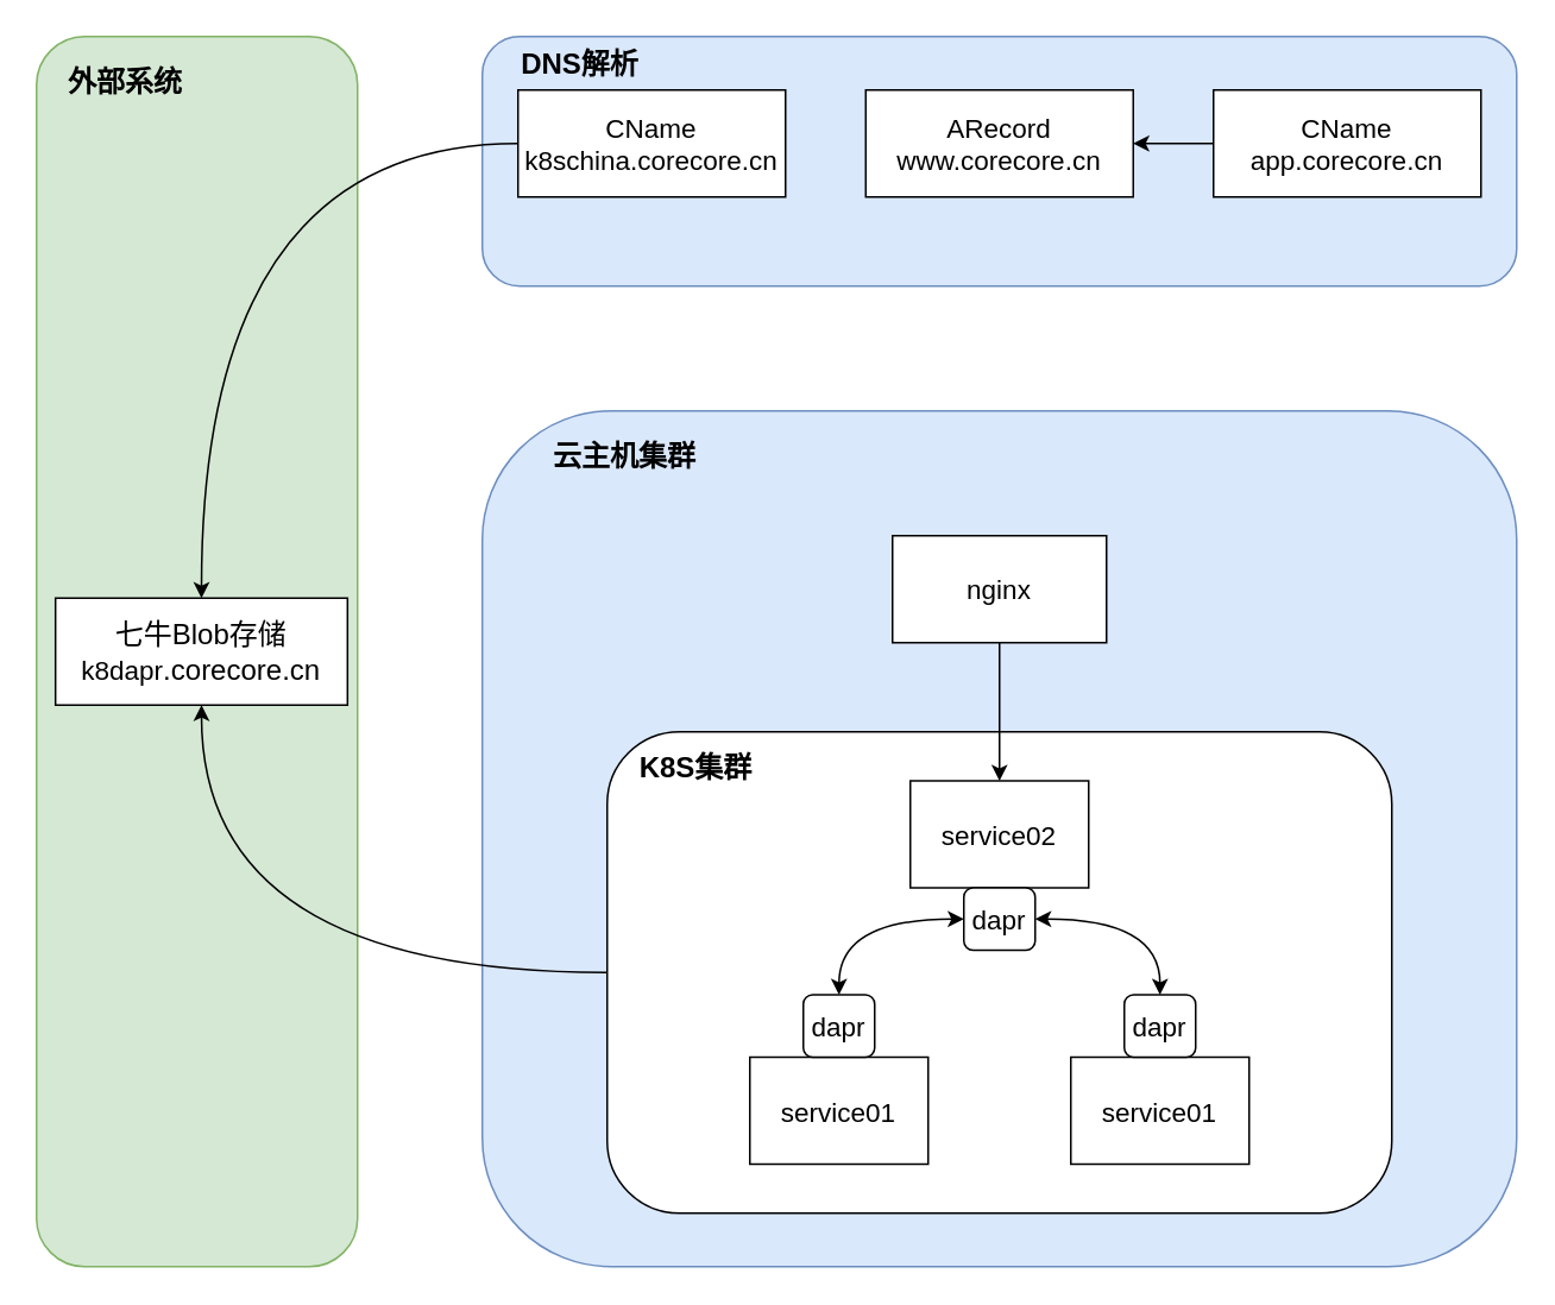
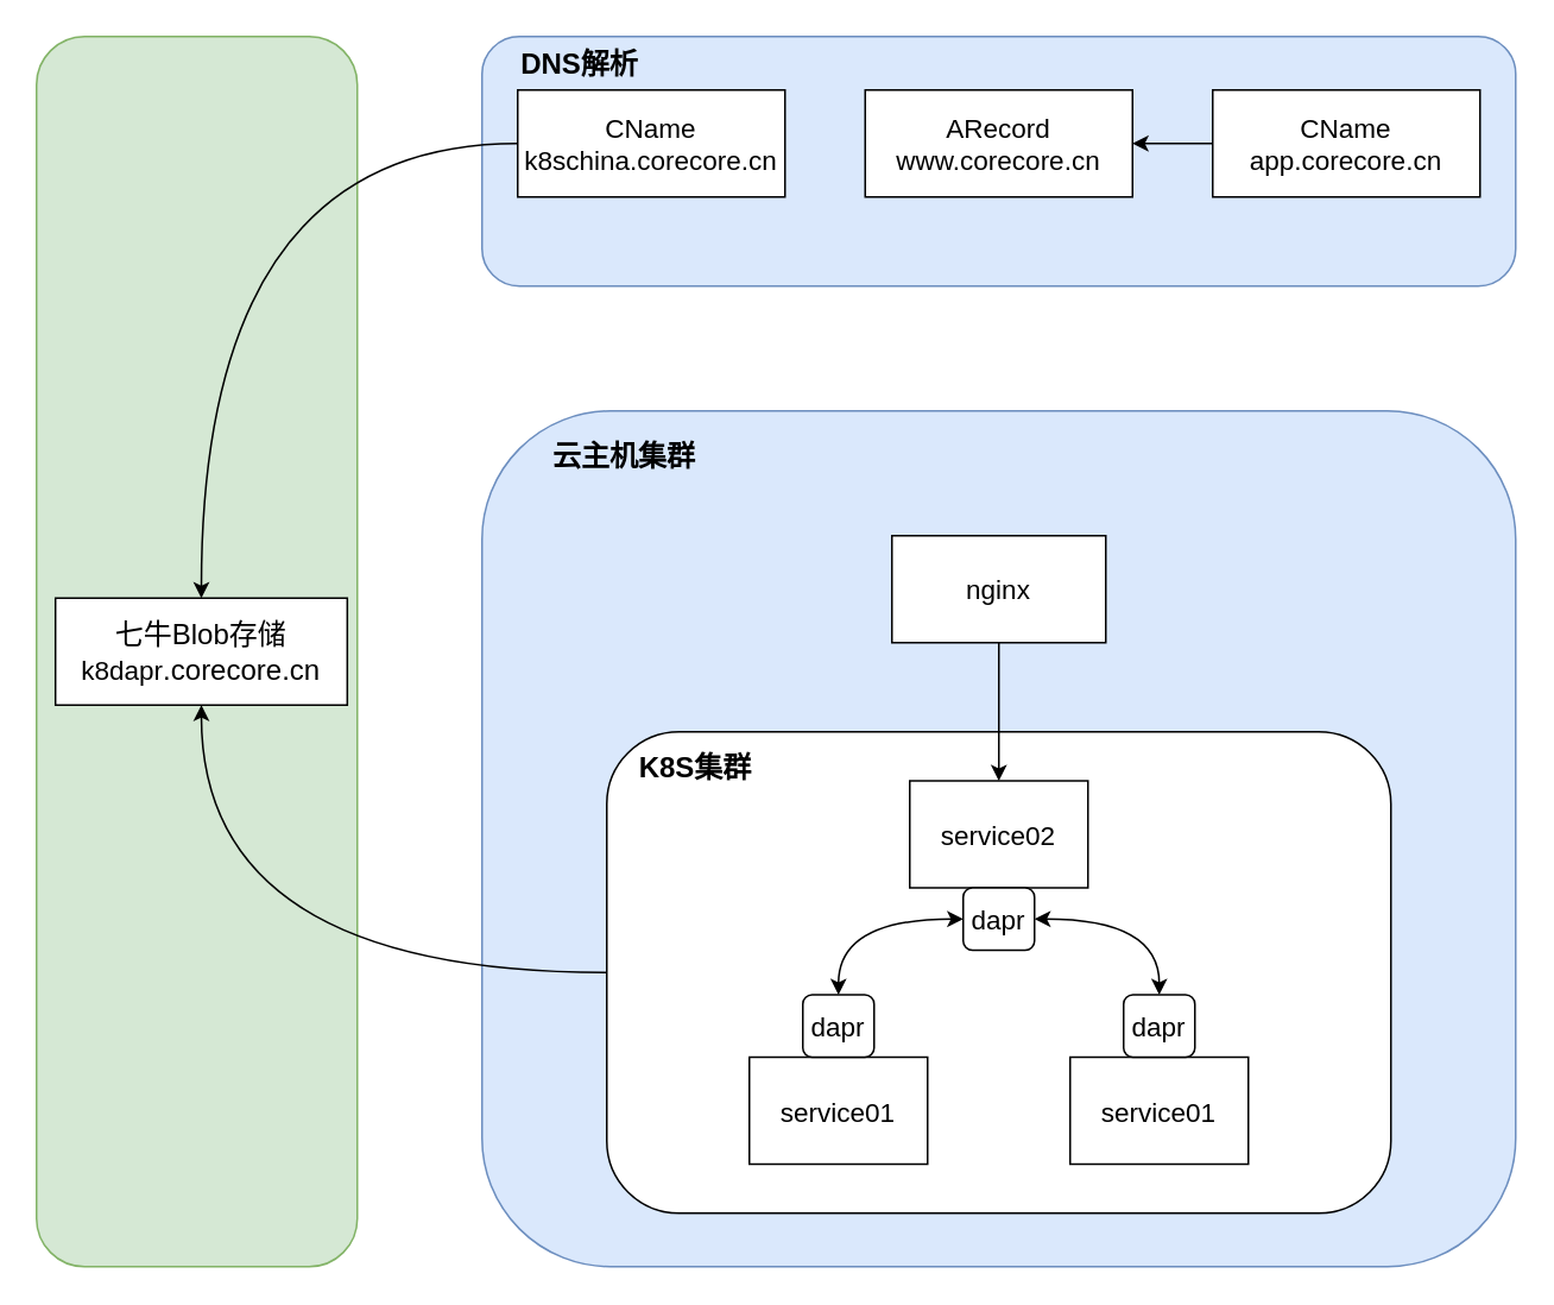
  <mxCell id="0" />
  <mxCell id="1" parent="0" />
  <mxCell id="2" value="" style="rounded=1;whiteSpace=wrap;html=1;fontSize=16;fillColor=#dae8fc;strokeColor=#6c8ebf;" parent="1" vertex="1"><mxGeometry x="270" y="230" width="580" height="480" as="geometry" /></mxCell>
  <mxCell id="3" value="" style="rounded=1;whiteSpace=wrap;html=1;" parent="1" vertex="1"><mxGeometry x="340" y="410" width="440" height="270" as="geometry" /></mxCell>
  <mxCell id="4" value="" style="rounded=1;whiteSpace=wrap;html=1;fontSize=16;fillColor=#d5e8d4;strokeColor=#82b366;" parent="1" vertex="1"><mxGeometry x="20" y="20" width="180" height="690" as="geometry" /></mxCell>
  <mxCell id="5" value="" style="rounded=0;whiteSpace=wrap;html=1;fontSize=16;" parent="1" vertex="1"><mxGeometry x="30.63" y="335" width="163.75" height="60" as="geometry" /></mxCell>
  <mxCell id="6" value="" style="rounded=1;whiteSpace=wrap;html=1;fillColor=#dae8fc;strokeColor=#6c8ebf;" parent="1" vertex="1"><mxGeometry x="270" y="20" width="580" height="140" as="geometry" /></mxCell>
  <mxCell id="7" value="ARecord&lt;br style=&quot;font-size: 15px;&quot;&gt;www.corecore.cn" style="rounded=0;whiteSpace=wrap;html=1;fontSize=15;" parent="1" vertex="1"><mxGeometry x="485" y="50" width="150" height="60" as="geometry" /></mxCell>
  <mxCell id="8" value="DNS解析" style="text;html=1;strokeColor=none;fillColor=none;align=center;verticalAlign=middle;whiteSpace=wrap;rounded=0;fontStyle=1;fontSize=16;" parent="1" vertex="1"><mxGeometry x="280" y="20" width="90" height="30" as="geometry" /></mxCell>
  <mxCell id="9" value="云主机集群" style="text;html=1;strokeColor=none;fillColor=none;align=center;verticalAlign=middle;whiteSpace=wrap;rounded=0;fontStyle=1;fontSize=16;" parent="1" vertex="1"><mxGeometry x="300" y="240" width="100" height="30" as="geometry" /></mxCell>
  <mxCell id="10" style="edgeStyle=orthogonalEdgeStyle;rounded=0;orthogonalLoop=1;jettySize=auto;html=1;exitX=0.5;exitY=1;exitDx=0;exitDy=0;entryX=0.5;entryY=0;entryDx=0;entryDy=0;curved=1;" parent="1" source="11" target="15" edge="1"><mxGeometry relative="1" as="geometry" /></mxCell>
  <mxCell id="11" value="nginx" style="rounded=0;whiteSpace=wrap;html=1;fontSize=15;" parent="1" vertex="1"><mxGeometry x="500" y="300" width="120" height="60" as="geometry" /></mxCell>
  <mxCell id="12" style="edgeStyle=orthogonalEdgeStyle;curved=1;rounded=0;orthogonalLoop=1;jettySize=auto;html=1;exitX=0;exitY=0.5;exitDx=0;exitDy=0;entryX=0.5;entryY=1;entryDx=0;entryDy=0;startArrow=none;startFill=0;endArrow=classic;endFill=1;" parent="1" source="3" target="5" edge="1"><mxGeometry relative="1" as="geometry" /></mxCell>
  <mxCell id="13" value="K8S集群" style="text;html=1;strokeColor=none;fillColor=none;align=center;verticalAlign=middle;whiteSpace=wrap;rounded=0;fontStyle=1;fontSize=16;" parent="1" vertex="1"><mxGeometry x="340" y="415" width="100" height="30" as="geometry" /></mxCell>
  <mxCell id="14" value="七牛Blob存储&lt;br&gt;&lt;span style=&quot;font-size: 15px&quot;&gt;k8dapr&lt;/span&gt;.corecore.cn" style="text;html=1;strokeColor=none;fillColor=none;align=center;verticalAlign=middle;whiteSpace=wrap;rounded=0;fontStyle=0;fontSize=16;" parent="1" vertex="1"><mxGeometry x="41.25" y="350" width="142.5" height="30" as="geometry" /></mxCell>
  <mxCell id="15" value="service02" style="rounded=0;whiteSpace=wrap;html=1;fontSize=15;" parent="1" vertex="1"><mxGeometry x="510" y="437.5" width="100" height="60" as="geometry" /></mxCell>
  <mxCell id="16" style="edgeStyle=orthogonalEdgeStyle;rounded=0;orthogonalLoop=1;jettySize=auto;html=1;exitX=1;exitY=0.5;exitDx=0;exitDy=0;entryX=0.5;entryY=0;entryDx=0;entryDy=0;curved=1;startArrow=classic;startFill=1;" parent="1" source="18" target="20" edge="1"><mxGeometry relative="1" as="geometry" /></mxCell>
  <mxCell id="17" style="edgeStyle=orthogonalEdgeStyle;curved=1;rounded=0;orthogonalLoop=1;jettySize=auto;html=1;exitX=0;exitY=0.5;exitDx=0;exitDy=0;entryX=0.5;entryY=0;entryDx=0;entryDy=0;startArrow=classic;startFill=1;" parent="1" source="18" target="23" edge="1"><mxGeometry relative="1" as="geometry" /></mxCell>
  <mxCell id="18" value="dapr" style="rounded=1;whiteSpace=wrap;html=1;fontSize=15;" parent="1" vertex="1"><mxGeometry x="540" y="497.5" width="40" height="35" as="geometry" /></mxCell>
  <mxCell id="19" value="service01" style="rounded=0;whiteSpace=wrap;html=1;fontSize=15;" parent="1" vertex="1"><mxGeometry x="600" y="592.5" width="100" height="60" as="geometry" /></mxCell>
  <mxCell id="20" value="dapr" style="rounded=1;whiteSpace=wrap;html=1;fontSize=15;" parent="1" vertex="1"><mxGeometry x="630" y="557.5" width="40" height="35" as="geometry" /></mxCell>
- <mxCell id="21" value="外部系统" style="text;html=1;strokeColor=none;fillColor=none;align=center;verticalAlign=middle;whiteSpace=wrap;rounded=0;fontStyle=1;fontSize=16;" parent="1" vertex="1"><mxGeometry x="20" y="30" width="100" height="30" as="geometry" /></mxCell>
  <mxCell id="22" value="service01" style="rounded=0;whiteSpace=wrap;html=1;fontSize=15;" parent="1" vertex="1"><mxGeometry x="420" y="592.5" width="100" height="60" as="geometry" /></mxCell>
  <mxCell id="23" value="dapr" style="rounded=1;whiteSpace=wrap;html=1;fontSize=15;" parent="1" vertex="1"><mxGeometry x="450" y="557.5" width="40" height="35" as="geometry" /></mxCell>
  <mxCell id="24" style="edgeStyle=orthogonalEdgeStyle;curved=1;rounded=0;orthogonalLoop=1;jettySize=auto;html=1;exitX=0;exitY=0.5;exitDx=0;exitDy=0;entryX=0.5;entryY=0;entryDx=0;entryDy=0;startArrow=none;startFill=0;" parent="1" source="25" target="5" edge="1"><mxGeometry relative="1" as="geometry" /></mxCell>
  <mxCell id="25" value="CName&lt;br style=&quot;font-size: 15px&quot;&gt;k8schina.corecore.cn" style="rounded=0;whiteSpace=wrap;html=1;fontSize=15;" parent="1" vertex="1"><mxGeometry x="290" y="50" width="150" height="60" as="geometry" /></mxCell>
  <mxCell id="26" style="edgeStyle=orthogonalEdgeStyle;curved=1;rounded=0;orthogonalLoop=1;jettySize=auto;html=1;exitX=0;exitY=0.5;exitDx=0;exitDy=0;startArrow=none;startFill=0;" parent="1" source="27" target="7" edge="1"><mxGeometry relative="1" as="geometry" /></mxCell>
  <mxCell id="27" value="CName&lt;br style=&quot;font-size: 15px&quot;&gt;app.corecore.cn" style="rounded=0;whiteSpace=wrap;html=1;fontSize=15;" parent="1" vertex="1"><mxGeometry x="680" y="50" width="150" height="60" as="geometry" /></mxCell>
